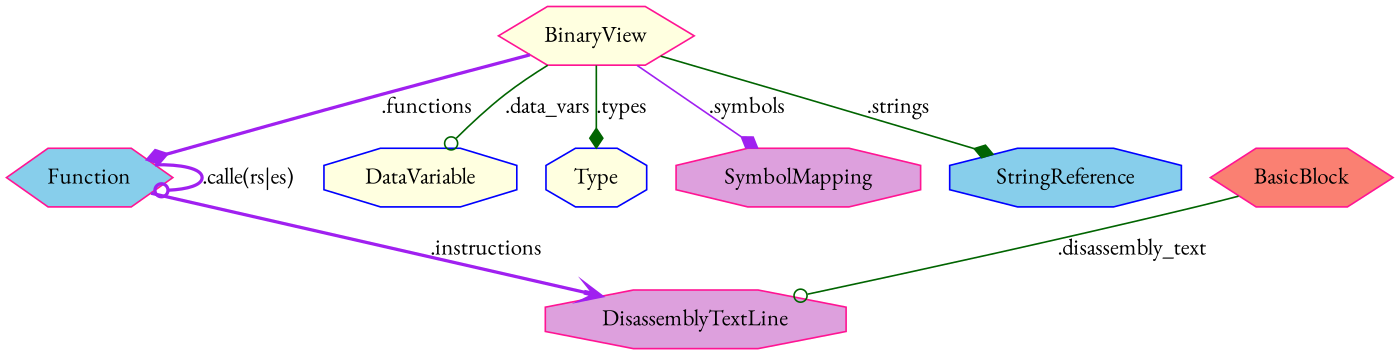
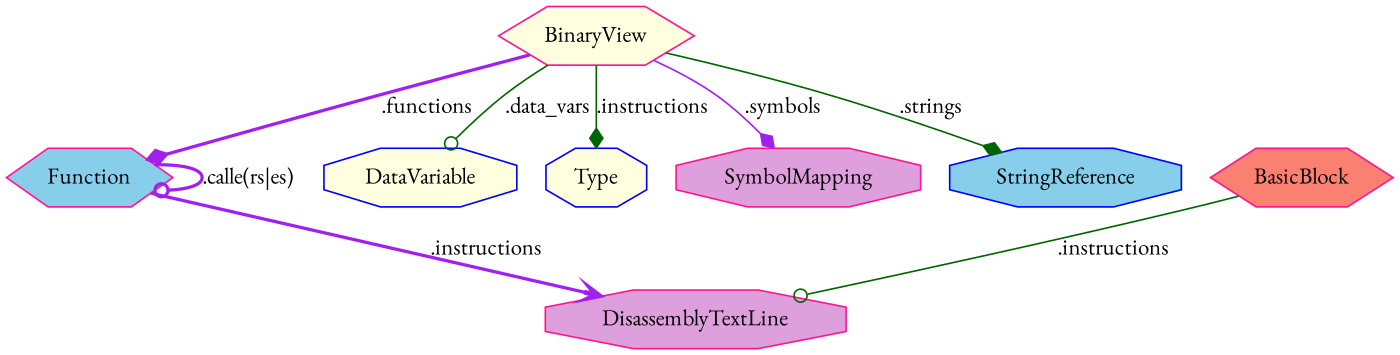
  digraph {
    fontname="EB Garamond"
    node [color=deeppink fillcolor=lightyellow fontname="EB Garamond" shape=octagon style=filled]
    edge [arrowhead=diamond color=purple fontname="EB Garamond" style=solid]
    BinaryView [shape=hexagon]
    Function [fillcolor=skyblue shape=hexagon]
    DataVariable [color=blue]
    Type [color=blue]
    SymbolMapping [fillcolor=plum]
    StringReference [color=blue fillcolor=skyblue]
    DisassemblyTextLine [fillcolor=plum]
    BasicBlock [fillcolor=salmon shape=hexagon]
    BinaryView -> Function [label=".functions" style=bold]
    BinaryView -> DataVariable [arrowhead=odot color=darkgreen label=".data_vars"]
-   BinaryView -> Type [color=darkgreen label=".types"]
+   BinaryView -> Type [color=darkgreen label=".instructions"]
    BinaryView -> SymbolMapping [label=".symbols"]
    BinaryView -> StringReference [color=darkgreen label=".strings"]
    Function -> Function [arrowhead=odot label=".calle(rs|es)" style=bold]
    Function -> DisassemblyTextLine [arrowhead=vee label=".instructions" style=bold]
-   BasicBlock -> DisassemblyTextLine [arrowhead=odot color=darkgreen label=".disassembly_text"]
+   BasicBlock -> DisassemblyTextLine [arrowhead=odot color=darkgreen label=".instructions"]
  }
